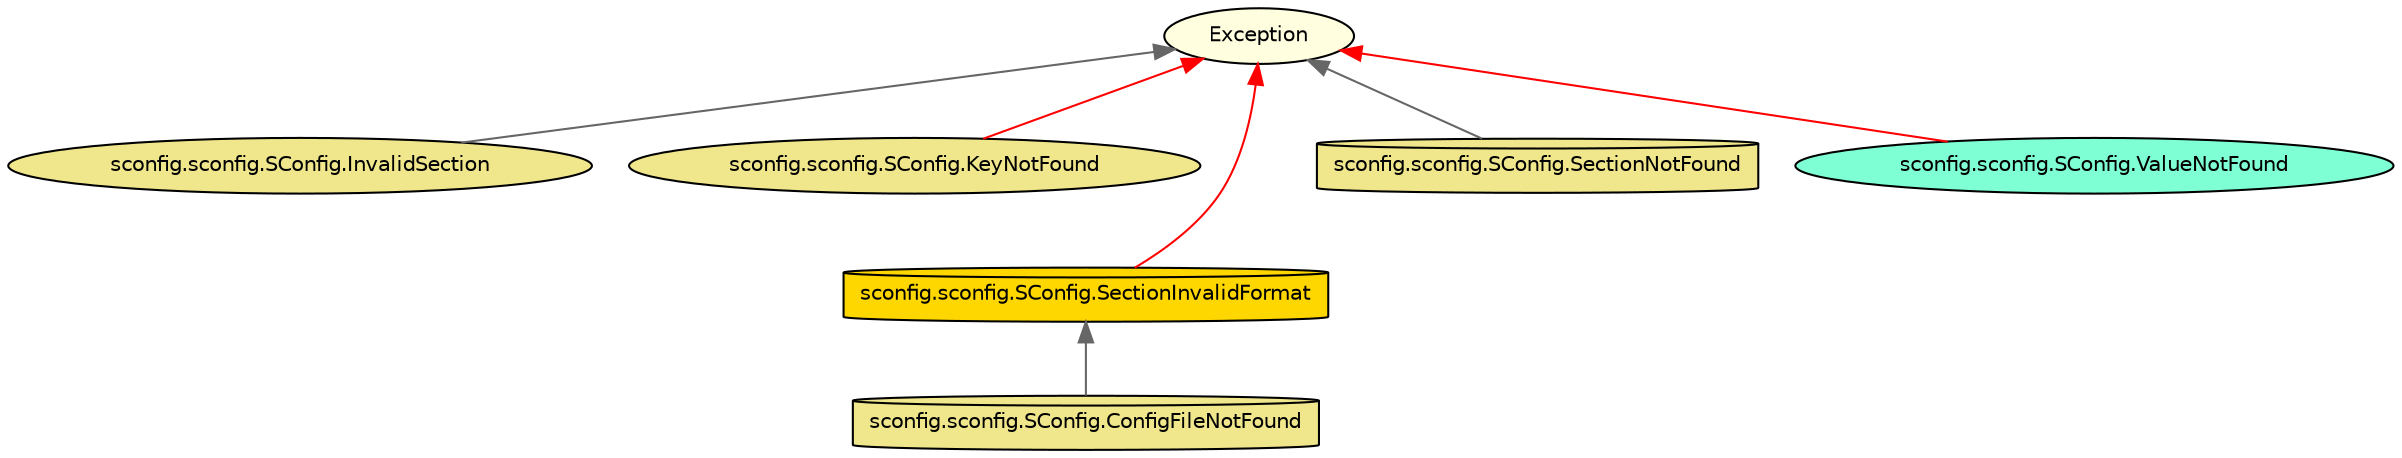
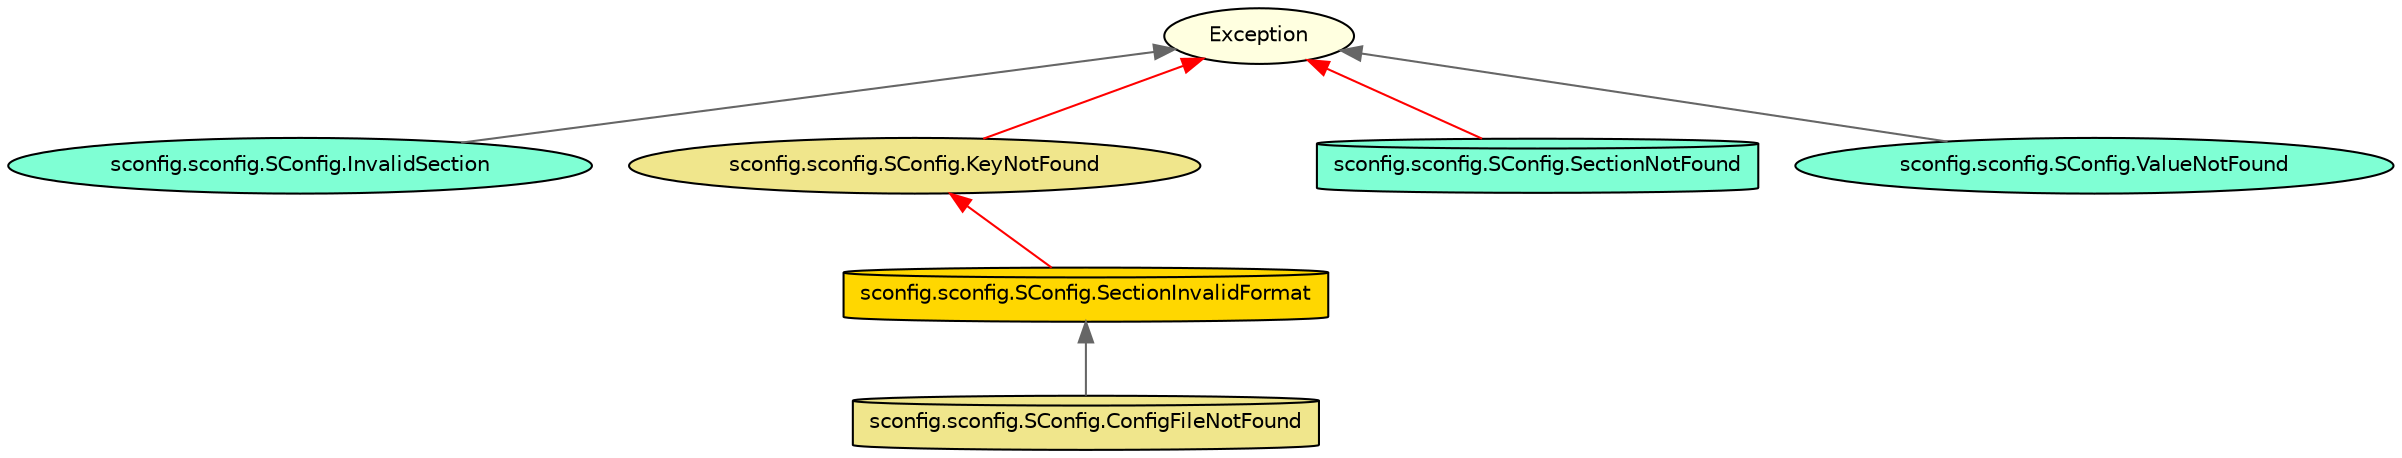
  digraph {
    rankdir=TB
    node [color=black fillcolor=khaki fontname=Helvetica fontsize=10 shape=ellipse style=filled]
    edge [color=gray40 dir=back fontname=Helvetica fontsize=10 labelfontname=Helvetica labelfontsize=10 style=solid]
    n1 [fillcolor=lightyellow height=0.2 label=Exception width=0.4]
-   n2 [height=0.2 label="sconfig.sconfig.SConfig.InvalidSection" width=0.4]
+   n2 [fillcolor=aquamarine height=0.2 label="sconfig.sconfig.SConfig.InvalidSection" width=0.4]
    n3 [height=0.2 label="sconfig.sconfig.SConfig.KeyNotFound" width=0.4]
    n4 [fillcolor=gold height=0.2 label="sconfig.sconfig.SConfig.SectionInvalidFormat" shape=cylinder width=0.4]
-   n5 [height=0.2 label="sconfig.sconfig.SConfig.SectionNotFound" shape=cylinder width=0.4]
+   n5 [fillcolor=aquamarine height=0.2 label="sconfig.sconfig.SConfig.SectionNotFound" shape=cylinder width=0.4]
    n6 [fillcolor=aquamarine height=0.2 label="sconfig.sconfig.SConfig.ValueNotFound" width=0.4]
    n7 [height=0.2 label="sconfig.sconfig.SConfig.ConfigFileNotFound" shape=cylinder width=0.4]
    n1 -> n2
    n1 -> n3 [color=red]
-   n1 -> n4 [color=red]
-   n1 -> n5
-   n1 -> n6 [color=red]
+   n3 -> n4 [color=red]
+   n1 -> n5 [color=red]
+   n1 -> n6
    n4 -> n7
  }
